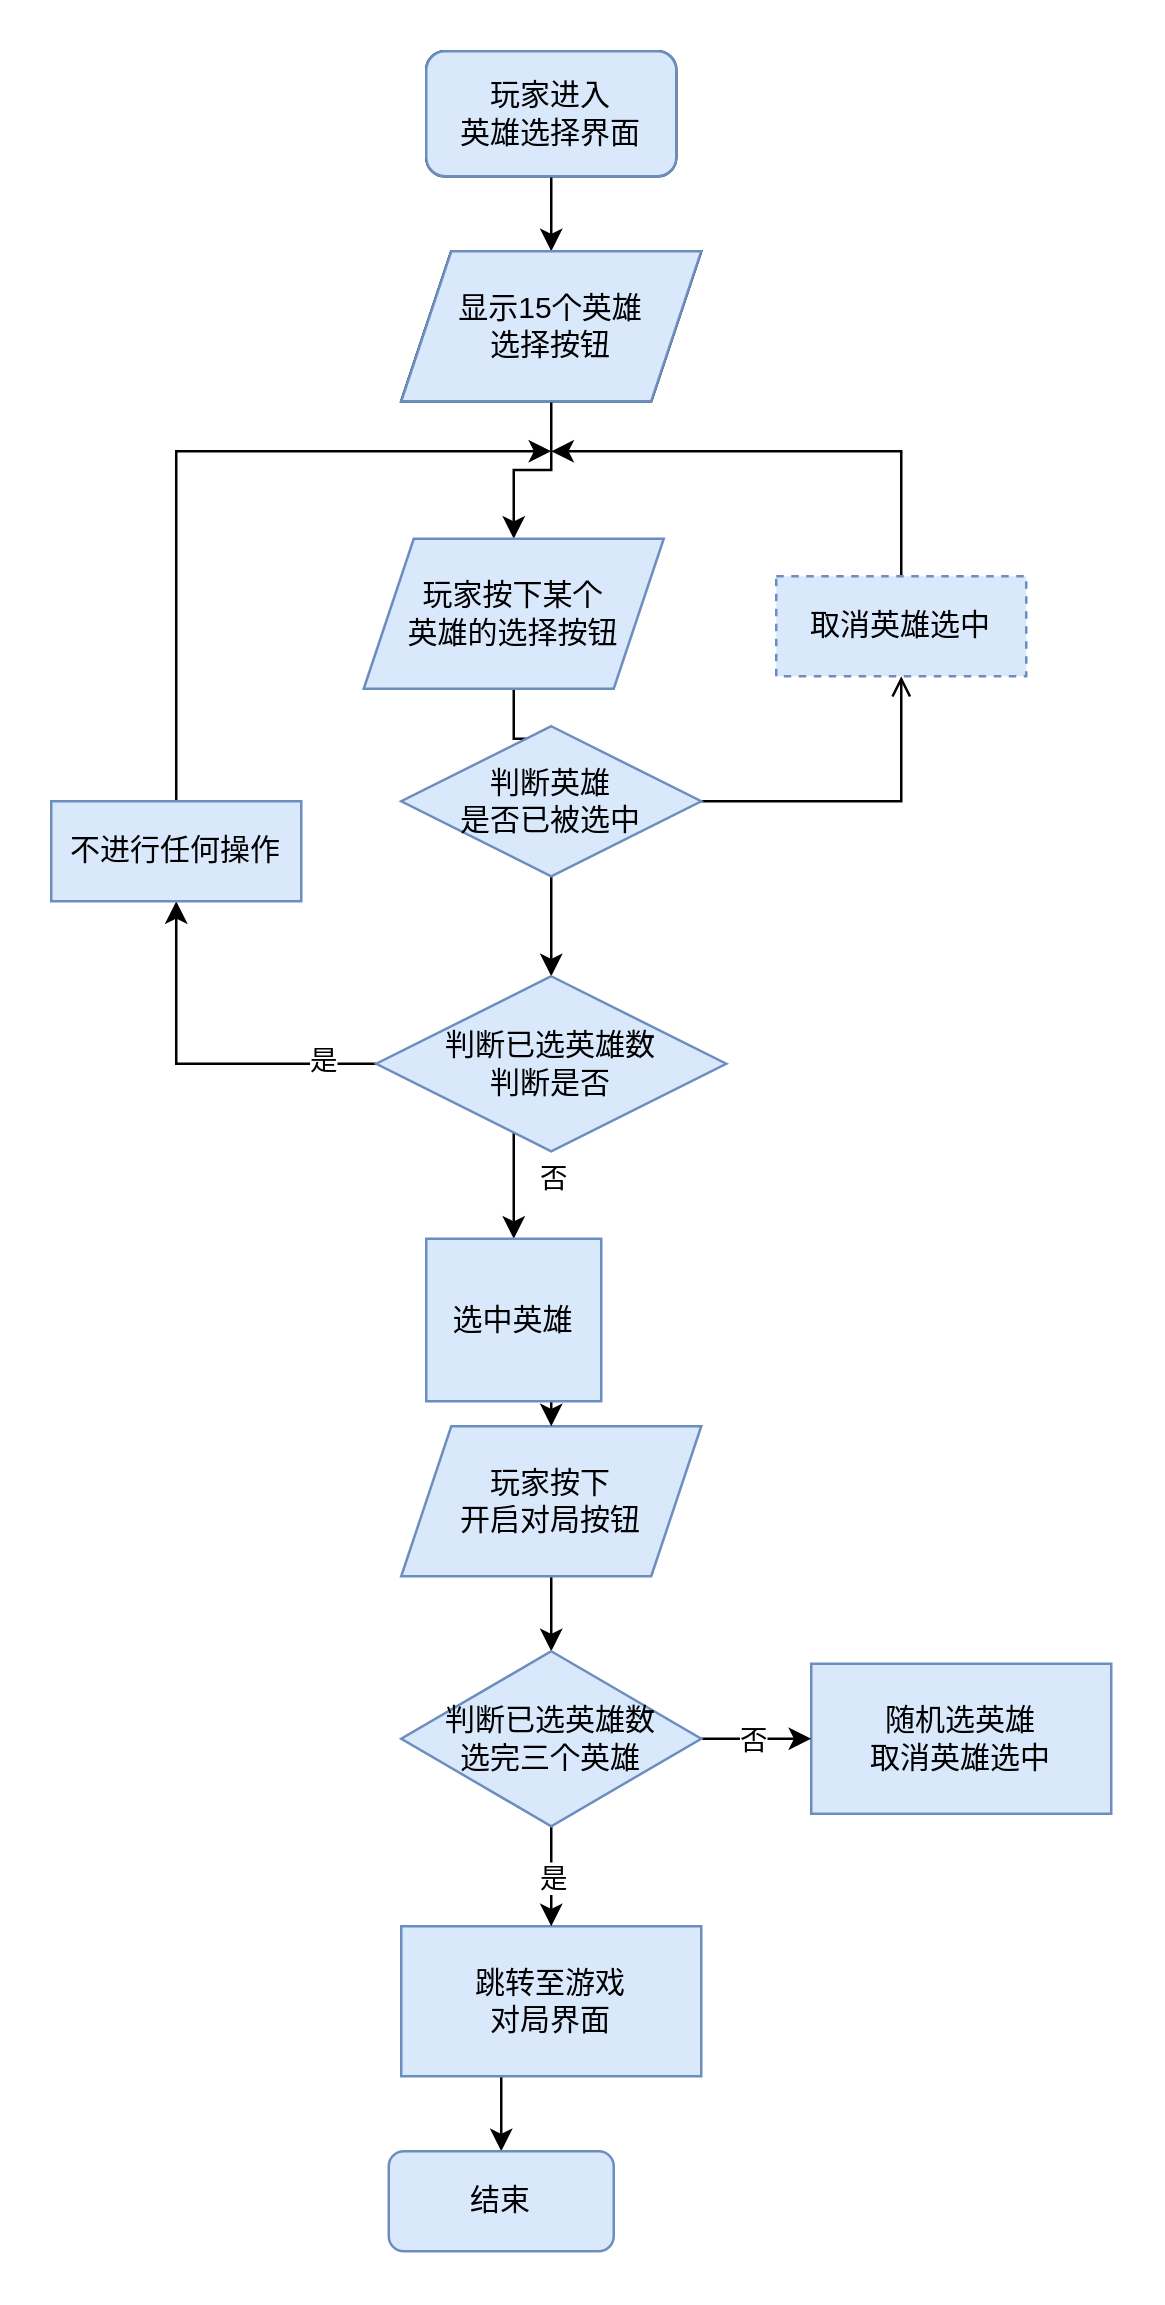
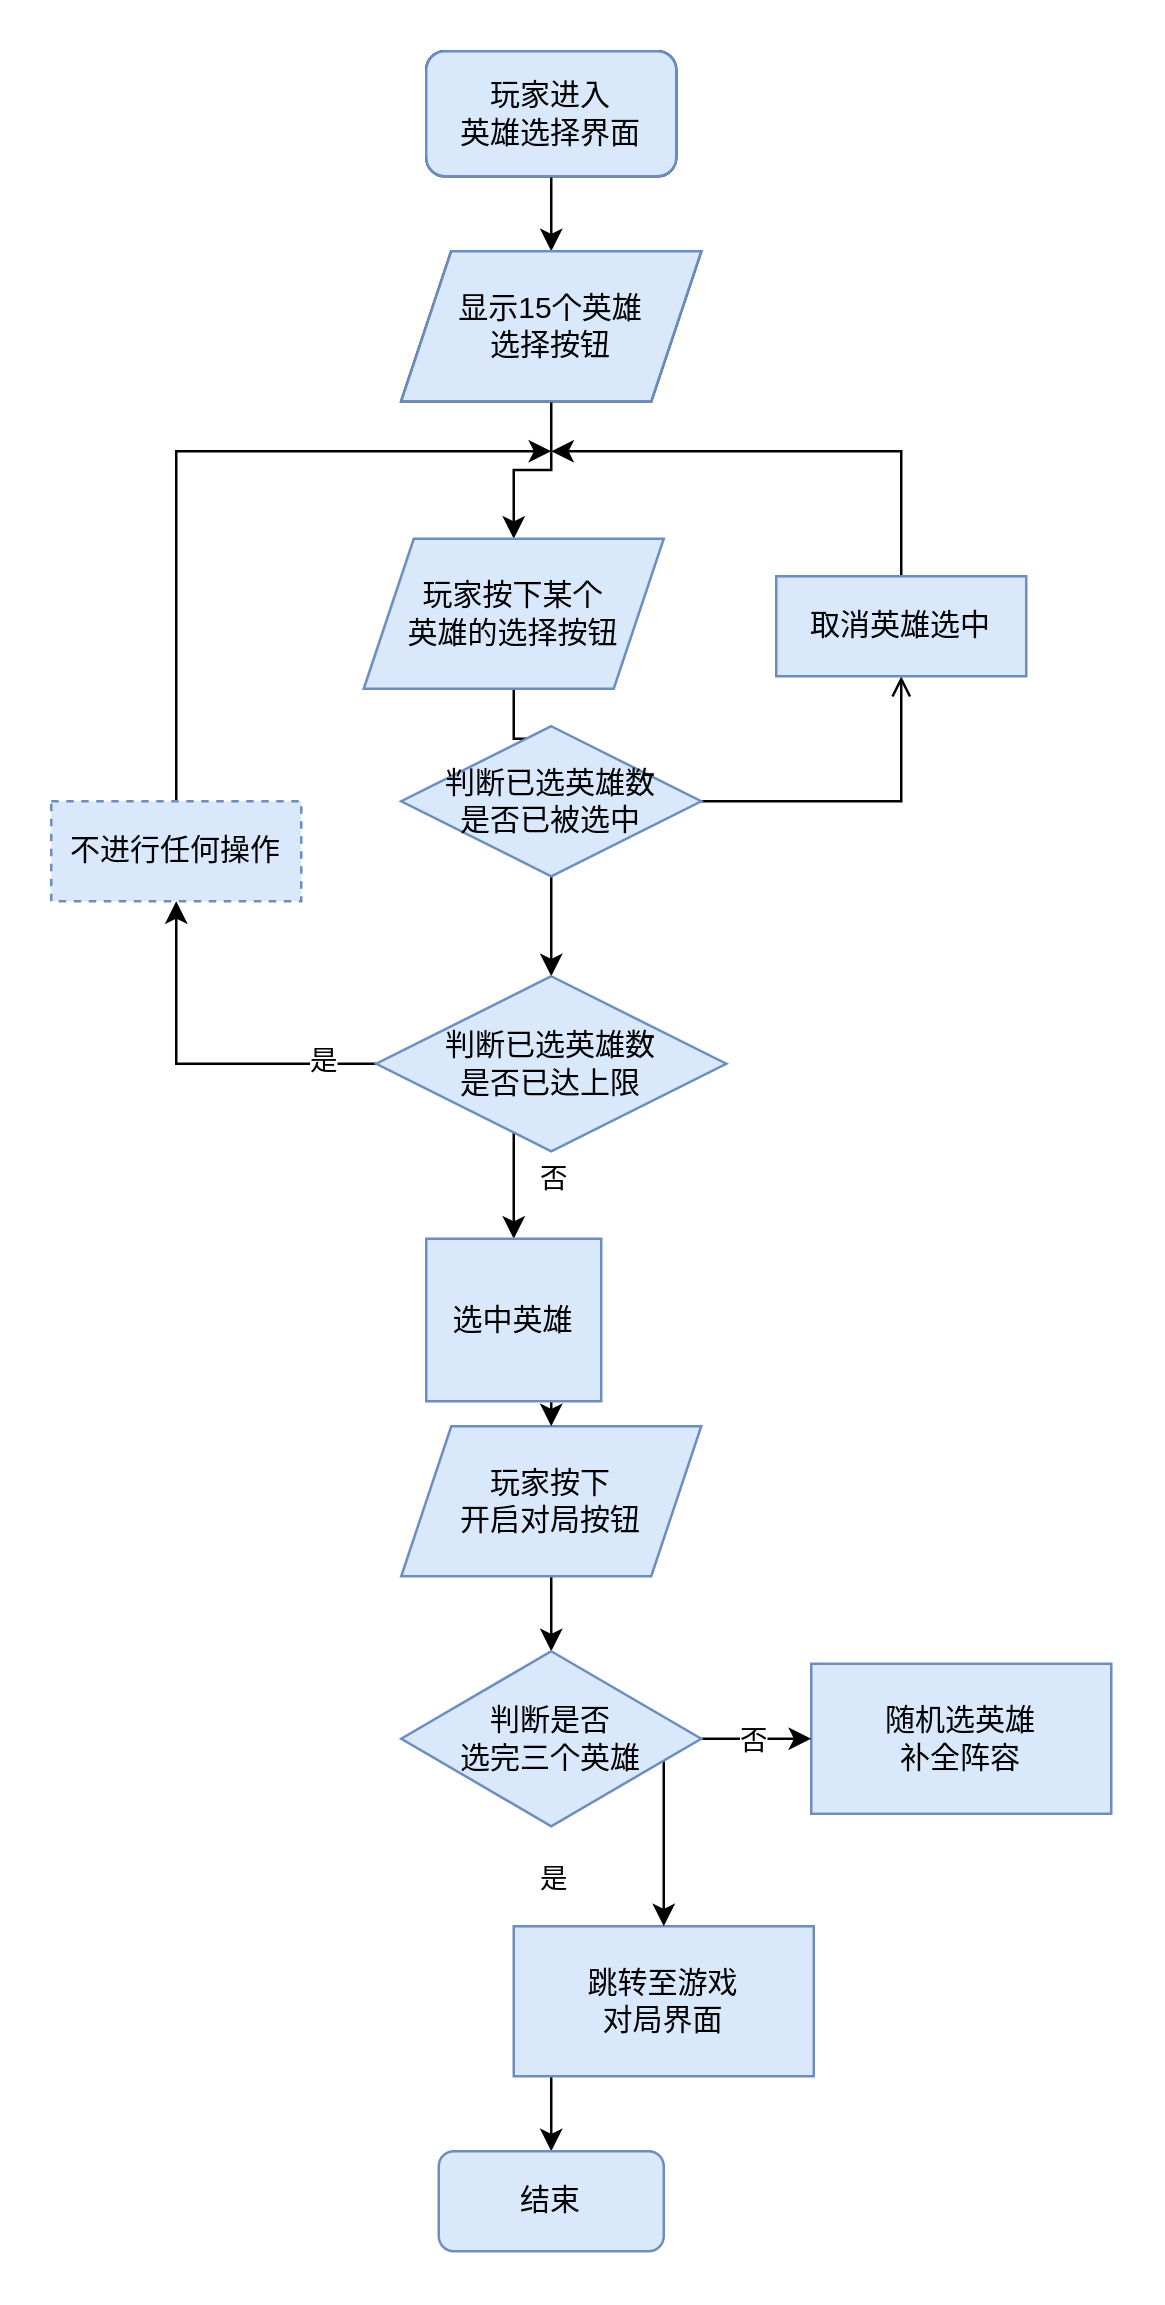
  <mxCell id="0" />
  <mxCell id="1" parent="0" />
  <mxCell id="2" style="edgeStyle=orthogonalEdgeStyle;rounded=0;orthogonalLoop=1;jettySize=auto;html=1;" edge="1" parent="1" source="3" target="5"><mxGeometry relative="1" as="geometry" /></mxCell>
  <mxCell id="3" value="玩家进入&lt;br&gt;英雄选择界面" style="rounded=1;whiteSpace=wrap;html=1;" vertex="1" parent="1"><mxGeometry x="170" y="20" width="100" height="50" as="geometry" /></mxCell>
  <mxCell id="4" style="edgeStyle=orthogonalEdgeStyle;rounded=0;orthogonalLoop=1;jettySize=auto;html=1;entryX=0.5;entryY=0;entryDx=0;entryDy=0;" edge="1" parent="1" source="5" target="7"><mxGeometry relative="1" as="geometry" /></mxCell>
  <mxCell id="5" value="显示15个英雄&lt;br&gt;选择按钮" style="shape=parallelogram;perimeter=parallelogramPerimeter;whiteSpace=wrap;html=1;fixedSize=1;" vertex="1" parent="1"><mxGeometry x="160" y="100" width="120" height="60" as="geometry" /></mxCell>
  <mxCell id="6" style="edgeStyle=orthogonalEdgeStyle;rounded=0;orthogonalLoop=1;jettySize=auto;html=1;entryX=0.5;entryY=0;entryDx=0;entryDy=0;" edge="1" parent="1" source="7" target="10"><mxGeometry relative="1" as="geometry" /></mxCell>
  <mxCell id="7" value="玩家按下某个&lt;br&gt;英雄的选择按钮" style="shape=parallelogram;perimeter=parallelogramPerimeter;whiteSpace=wrap;html=1;fixedSize=1;fillColor=#dae8fc;strokeColor=#6c8ebf;" vertex="1" parent="1"><mxGeometry x="145" y="215" width="120" height="60" as="geometry" /></mxCell>
  <mxCell id="8" style="edgeStyle=elbowEdgeStyle;rounded=0;orthogonalLoop=1;jettySize=auto;html=1;entryX=0.5;entryY=0;entryDx=0;entryDy=0;" edge="1" parent="1" source="10" target="13"><mxGeometry relative="1" as="geometry" /></mxCell>
  <mxCell id="9" style="edgeStyle=orthogonalEdgeStyle;rounded=0;orthogonalLoop=1;jettySize=auto;html=1;endArrow=open;" edge="1" parent="1" source="10" target="26"><mxGeometry relative="1" as="geometry"><mxPoint x="400" y="290" as="targetPoint" /></mxGeometry></mxCell>
- <mxCell id="10" value="判断英雄&lt;br&gt;是否已被选中" style="rhombus;whiteSpace=wrap;html=1;fontFamily=Helvetica;fontSize=12;align=center;strokeColor=#6c8ebf;fillColor=#dae8fc;" vertex="1" parent="1"><mxGeometry x="160" y="290" width="120" height="60" as="geometry" /></mxCell>
+ <mxCell id="10" value="判断已选英雄数&lt;br&gt;是否已被选中" style="rhombus;whiteSpace=wrap;html=1;fontFamily=Helvetica;fontSize=12;align=center;strokeColor=#6c8ebf;fillColor=#dae8fc;" vertex="1" parent="1"><mxGeometry x="160" y="290" width="120" height="60" as="geometry" /></mxCell>
  <mxCell id="11" style="edgeStyle=elbowEdgeStyle;rounded=0;orthogonalLoop=1;jettySize=auto;html=1;exitX=0;exitY=0.5;exitDx=0;exitDy=0;entryX=0.5;entryY=1;entryDx=0;entryDy=0;" edge="1" parent="1" source="13" target="28"><mxGeometry relative="1" as="geometry"><Array as="points"><mxPoint x="70" y="410" /></Array></mxGeometry></mxCell>
  <mxCell id="12" style="edgeStyle=elbowEdgeStyle;rounded=0;orthogonalLoop=1;jettySize=auto;html=1;entryX=0.5;entryY=0;entryDx=0;entryDy=0;" edge="1" parent="1" source="13" target="24"><mxGeometry relative="1" as="geometry" /></mxCell>
- <mxCell id="13" value="判断已选英雄数&lt;br&gt;判断是否" style="rhombus;whiteSpace=wrap;html=1;fontFamily=Helvetica;fontSize=12;align=center;strokeColor=#6c8ebf;fillColor=#dae8fc;" vertex="1" parent="1"><mxGeometry x="150" y="390" width="140" height="70" as="geometry" /></mxCell>
+ <mxCell id="13" value="判断已选英雄数&lt;br&gt;是否已达上限" style="rhombus;whiteSpace=wrap;html=1;fontFamily=Helvetica;fontSize=12;align=center;strokeColor=#6c8ebf;fillColor=#dae8fc;" vertex="1" parent="1"><mxGeometry x="150" y="390" width="140" height="70" as="geometry" /></mxCell>
  <mxCell id="14" style="edgeStyle=elbowEdgeStyle;rounded=0;orthogonalLoop=1;jettySize=auto;html=1;entryX=0.5;entryY=0;entryDx=0;entryDy=0;" edge="1" parent="1" source="15" target="22"><mxGeometry relative="1" as="geometry" /></mxCell>
  <mxCell id="15" value="玩家按下&lt;br&gt;开启对局按钮" style="shape=parallelogram;perimeter=parallelogramPerimeter;whiteSpace=wrap;html=1;fixedSize=1;fillColor=#dae8fc;strokeColor=#6c8ebf;" vertex="1" parent="1"><mxGeometry x="160" y="570" width="120" height="60" as="geometry" /></mxCell>
  <mxCell id="16" style="edgeStyle=elbowEdgeStyle;rounded=0;orthogonalLoop=1;jettySize=auto;html=1;entryX=0.5;entryY=0;entryDx=0;entryDy=0;" edge="1" parent="1" source="17" target="18"><mxGeometry relative="1" as="geometry" /></mxCell>
- <mxCell id="17" value="跳转至游戏&lt;br&gt;对局界面" style="rounded=0;whiteSpace=wrap;html=1;fillColor=#dae8fc;strokeColor=#6c8ebf;" vertex="1" parent="1"><mxGeometry x="160" y="770" width="120" height="60" as="geometry" /></mxCell>
- <mxCell id="18" value="结束" style="rounded=1;whiteSpace=wrap;html=1;fillColor=#dae8fc;strokeColor=#6c8ebf;" vertex="1" parent="1"><mxGeometry x="155" y="860" width="90" height="40" as="geometry" /></mxCell>
- <mxCell id="19" value="随机选英雄&lt;br&gt;取消英雄选中" style="rounded=0;whiteSpace=wrap;html=1;fillColor=#dae8fc;strokeColor=#6c8ebf;" vertex="1" parent="1"><mxGeometry x="324" y="665" width="120" height="60" as="geometry" /></mxCell>
+ <mxCell id="17" value="跳转至游戏&lt;br&gt;对局界面" style="rounded=0;whiteSpace=wrap;html=1;fillColor=#dae8fc;strokeColor=#6c8ebf;" vertex="1" parent="1"><mxGeometry x="205" y="770" width="120" height="60" as="geometry" /></mxCell>
+ <mxCell id="18" value="结束" style="rounded=1;whiteSpace=wrap;html=1;fillColor=#dae8fc;strokeColor=#6c8ebf;" vertex="1" parent="1"><mxGeometry x="175" y="860" width="90" height="40" as="geometry" /></mxCell>
+ <mxCell id="19" value="随机选英雄&lt;br&gt;补全阵容" style="rounded=0;whiteSpace=wrap;html=1;fillColor=#dae8fc;strokeColor=#6c8ebf;" vertex="1" parent="1"><mxGeometry x="324" y="665" width="120" height="60" as="geometry" /></mxCell>
  <mxCell id="20" style="edgeStyle=elbowEdgeStyle;rounded=0;orthogonalLoop=1;jettySize=auto;html=1;entryX=0.5;entryY=0;entryDx=0;entryDy=0;" edge="1" parent="1" source="22" target="17"><mxGeometry relative="1" as="geometry" /></mxCell>
  <mxCell id="21" style="edgeStyle=elbowEdgeStyle;rounded=0;orthogonalLoop=1;jettySize=auto;html=1;exitX=1;exitY=0.5;exitDx=0;exitDy=0;entryX=0;entryY=0.5;entryDx=0;entryDy=0;" edge="1" parent="1" source="22" target="19"><mxGeometry relative="1" as="geometry" /></mxCell>
- <mxCell id="22" value="判断已选英雄数&lt;br&gt;选完三个英雄" style="rhombus;whiteSpace=wrap;html=1;fillColor=#dae8fc;strokeColor=#6c8ebf;" vertex="1" parent="1"><mxGeometry x="160" y="660" width="120" height="70" as="geometry" /></mxCell>
+ <mxCell id="22" value="判断是否&lt;br&gt;选完三个英雄" style="rhombus;whiteSpace=wrap;html=1;fillColor=#dae8fc;strokeColor=#6c8ebf;" vertex="1" parent="1"><mxGeometry x="160" y="660" width="120" height="70" as="geometry" /></mxCell>
  <mxCell id="23" style="edgeStyle=elbowEdgeStyle;rounded=0;orthogonalLoop=1;jettySize=auto;html=1;entryX=0.5;entryY=0;entryDx=0;entryDy=0;" edge="1" parent="1" source="24" target="15"><mxGeometry relative="1" as="geometry" /></mxCell>
  <mxCell id="24" value="选中英雄" style="rounded=0;whiteSpace=wrap;html=1;fillColor=#dae8fc;strokeColor=#6c8ebf;" vertex="1" parent="1"><mxGeometry x="170" y="495" width="70" height="65" as="geometry" /></mxCell>
  <mxCell id="25" style="edgeStyle=elbowEdgeStyle;rounded=0;orthogonalLoop=1;jettySize=auto;html=1;exitX=0.5;exitY=0;exitDx=0;exitDy=0;" edge="1" parent="1" source="26"><mxGeometry relative="1" as="geometry"><mxPoint x="220" y="180" as="targetPoint" /><Array as="points"><mxPoint x="360" y="180" /></Array></mxGeometry></mxCell>
- <mxCell id="26" value="取消英雄选中" style="rounded=0;whiteSpace=wrap;html=1;fillColor=#dae8fc;strokeColor=#6c8ebf;dashed=1;" vertex="1" parent="1"><mxGeometry x="310" y="230" width="100" height="40" as="geometry" /></mxCell>
+ <mxCell id="26" value="取消英雄选中" style="rounded=0;whiteSpace=wrap;html=1;fillColor=#dae8fc;strokeColor=#6c8ebf;" vertex="1" parent="1"><mxGeometry x="310" y="230" width="100" height="40" as="geometry" /></mxCell>
  <mxCell id="27" style="edgeStyle=elbowEdgeStyle;rounded=0;orthogonalLoop=1;jettySize=auto;html=1;exitX=0.5;exitY=0;exitDx=0;exitDy=0;" edge="1" parent="1" source="28"><mxGeometry relative="1" as="geometry"><mxPoint x="220" y="180" as="targetPoint" /><Array as="points"><mxPoint x="70" y="110" /><mxPoint x="70" y="240" /></Array></mxGeometry></mxCell>
- <mxCell id="28" value="不进行任何操作" style="rounded=0;whiteSpace=wrap;html=1;fillColor=#dae8fc;strokeColor=#6c8ebf;" vertex="1" parent="1"><mxGeometry x="20" y="320" width="100" height="40" as="geometry" /></mxCell>
+ <mxCell id="28" value="不进行任何操作" style="rounded=0;whiteSpace=wrap;html=1;fillColor=#dae8fc;strokeColor=#6c8ebf;dashed=1;" vertex="1" parent="1"><mxGeometry x="20" y="320" width="100" height="40" as="geometry" /></mxCell>
  <mxCell id="29" value="是" style="edgeLabel;resizable=0;html=1;align=center;verticalAlign=middle;" connectable="0" vertex="1" parent="1"><mxGeometry x="300" y="100" as="geometry"><mxPoint x="-172" y="323" as="offset" /></mxGeometry></mxCell>
  <mxCell id="30" value="是" style="edgeLabel;resizable=0;html=1;align=center;verticalAlign=middle;" connectable="0" vertex="1" parent="1"><mxGeometry x="220" y="750" as="geometry" /></mxCell>
  <mxCell id="31" value="否" style="edgeLabel;resizable=0;html=1;align=center;verticalAlign=middle;" connectable="0" vertex="1" parent="1"><mxGeometry x="220" y="470" as="geometry" /></mxCell>
  <mxCell id="32" value="否" style="edgeLabel;resizable=0;html=1;align=center;verticalAlign=middle;" connectable="0" vertex="1" parent="1"><mxGeometry x="300" y="695" as="geometry" /></mxCell>
  <mxCell id="33" value="玩家进入&lt;br&gt;英雄选择界面" style="rounded=1;whiteSpace=wrap;html=1;fillColor=#dae8fc;strokeColor=#6c8ebf;" vertex="1" parent="1"><mxGeometry x="170" y="20" width="100" height="50" as="geometry" /></mxCell>
  <mxCell id="34" value="显示15个英雄&lt;br&gt;选择按钮" style="shape=parallelogram;perimeter=parallelogramPerimeter;whiteSpace=wrap;html=1;fixedSize=1;fillColor=#dae8fc;strokeColor=#6c8ebf;" vertex="1" parent="1"><mxGeometry x="160" y="100" width="120" height="60" as="geometry" /></mxCell>
